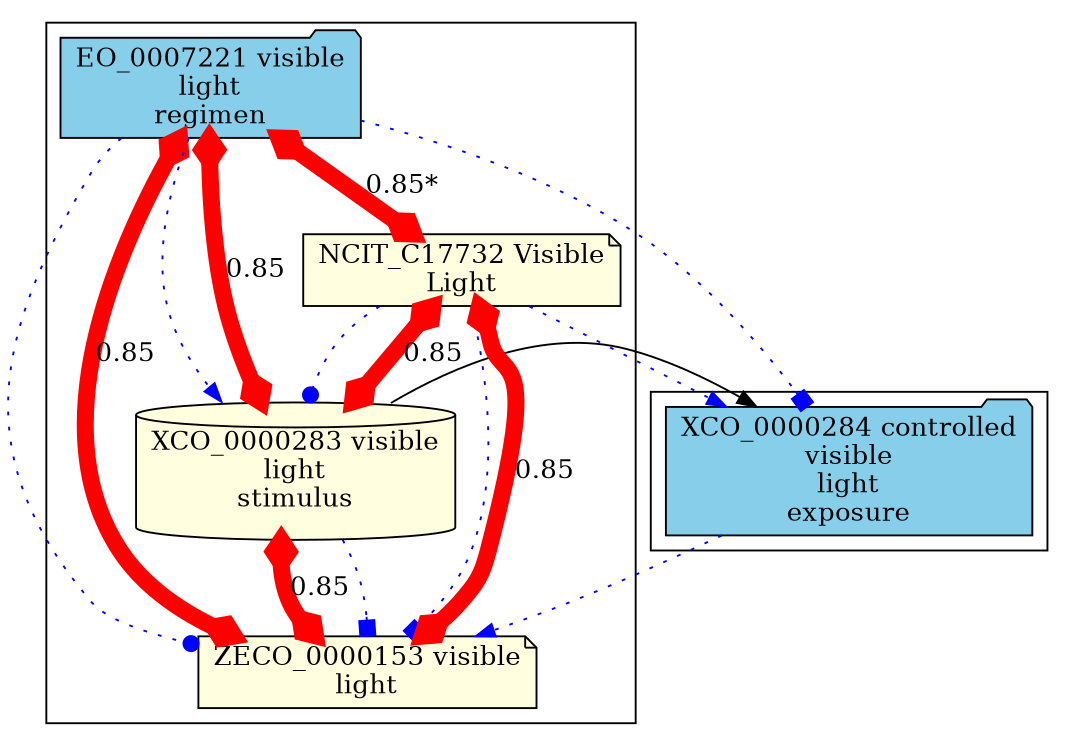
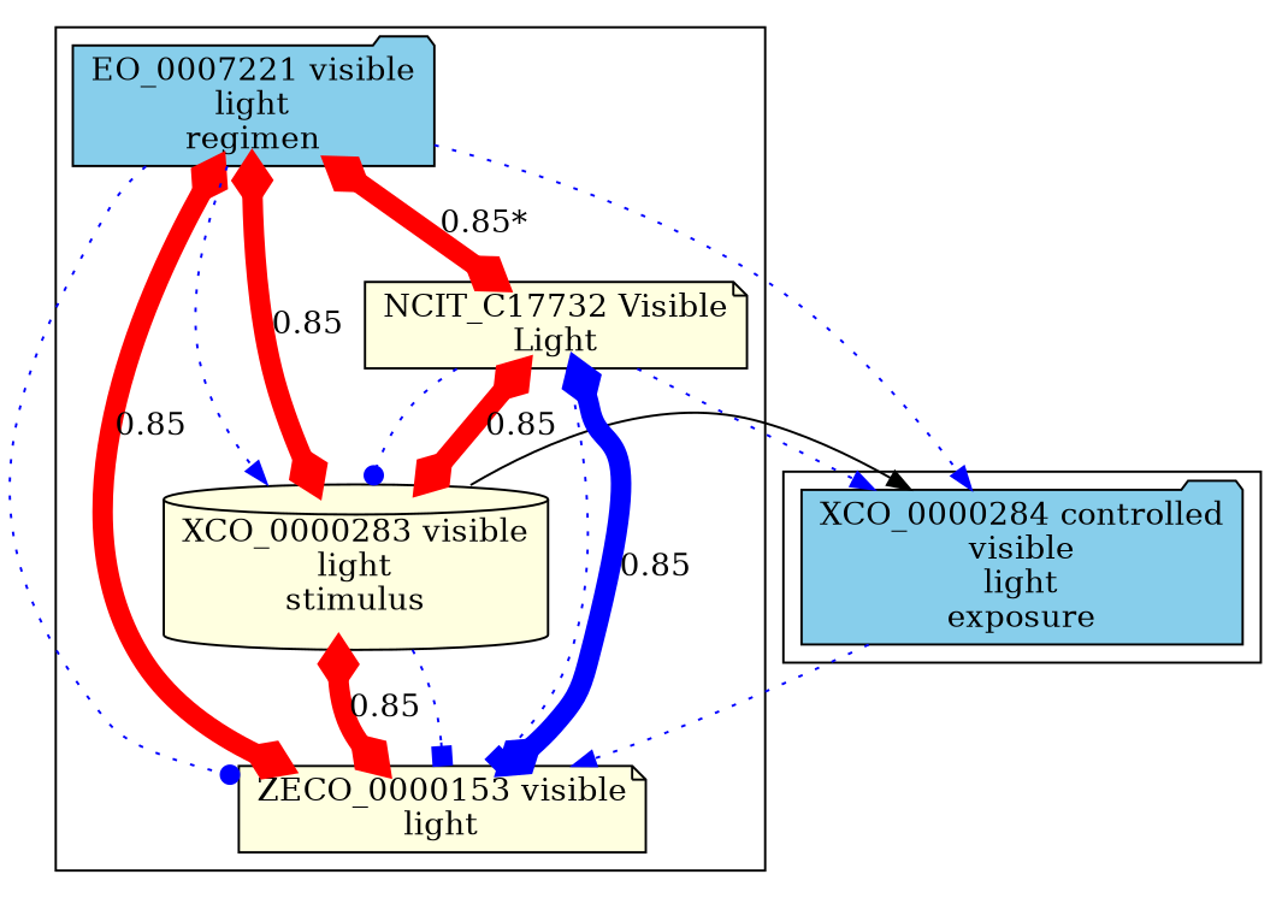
  digraph {
    node [style=filled fillcolor=lightyellow shape=note]
    edge [arrowhead=ediamond color=blue penwidth=1 style=dotted]
    n1 [label="ZECO_0000153 visible\nlight"]
    n2 [label="XCO_0000283 visible\nlight\nstimulus" shape=cylinder]
    n3 [label="NCIT_C17732 Visible\nLight"]
    n4 [label="EO_0007221 visible\nlight\nregimen" fillcolor=skyblue shape=folder]
    n5 [label="XCO_0000284 controlled\nvisible\nlight\nexposure" fillcolor=skyblue shape=folder]
    subgraph cluster_1 {
      n1
      n2
      n3
      n4
    }
    subgraph cluster_2 {
      n5
    }
    n2 -> n1 [arrowhead=box]
    n2 -> n1 [arrowtail=ediamond color=red dir=both label=0.85 penwidth=9 style=solid]
    n2 -> n5 [arrowhead=normal color=black style=solid]
    n3 -> n1 [arrowhead=box]
-   n3 -> n1 [arrowtail=ediamond color=red dir=both label=0.85 penwidth=9 style=solid]
+   n3 -> n1 [arrowtail=ediamond dir=both label=0.85 penwidth=9 style=solid]
    n3 -> n2 [arrowhead=dot]
    n3 -> n2 [arrowtail=ediamond color=red dir=both label=0.85 penwidth=9 style=solid]
    n3 -> n5 [arrowhead=normal]
    n4 -> n1 [arrowhead=dot]
    n4 -> n1 [arrowtail=ediamond color=red dir=both label=0.85 penwidth=9 style=solid]
    n4 -> n2 [arrowhead=normal]
    n4 -> n2 [arrowtail=ediamond color=red dir=both label=0.85 penwidth=9 style=solid]
    n4 -> n3 [arrowtail=ediamond color=red dir=both label="0.85*" penwidth=9 style=solid]
-   n4 -> n5 [arrowhead=box]
+   n4 -> n5 [arrowhead=normal]
    n5 -> n1 [arrowhead=normal]
  }
